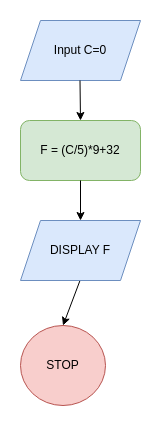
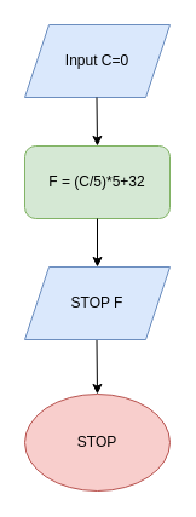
  <mxCell id="0" />
  <mxCell id="1" parent="0" />
- <mxCell id="2" value="STOP" style="ellipse;whiteSpace=wrap;html=1;fillColor=#f8cecc;strokeColor=#b85450;" parent="1" vertex="1"><mxGeometry x="20" y="325" width="85" height="80" as="geometry" /></mxCell>
+ <mxCell id="2" value="STOP" style="ellipse;whiteSpace=wrap;html=1;fillColor=#f8cecc;strokeColor=#b85450;" parent="1" vertex="1"><mxGeometry x="20" y="325" width="120" height="80" as="geometry" /></mxCell>
  <mxCell id="3" value="Input C=0" style="shape=parallelogram;perimeter=parallelogramPerimeter;whiteSpace=wrap;html=1;fixedSize=1;fillColor=#dae8fc;strokeColor=#6c8ebf;" parent="1" vertex="1"><mxGeometry x="20" y="20" width="120" height="60" as="geometry" /></mxCell>
- <mxCell id="4" value="F = (C/5)*9+32" style="rounded=1;whiteSpace=wrap;html=1;fillColor=#d5e8d4;strokeColor=#82b366;" parent="1" vertex="1"><mxGeometry x="20" y="120" width="120" height="60" as="geometry" /></mxCell>
+ <mxCell id="4" value="F = (C/5)*5+32" style="rounded=1;whiteSpace=wrap;html=1;fillColor=#d5e8d4;strokeColor=#82b366;" parent="1" vertex="1"><mxGeometry x="20" y="120" width="120" height="60" as="geometry" /></mxCell>
  <mxCell id="5" value="" style="endArrow=classic;html=1;rounded=0;exitX=0.5;exitY=1;exitDx=0;exitDy=0;" parent="1" edge="1"><mxGeometry width="50" height="50" relative="1" as="geometry"><mxPoint x="79.5" y="80" as="sourcePoint" /><mxPoint x="80" y="120" as="targetPoint" /><Array as="points" /></mxGeometry></mxCell>
  <mxCell id="6" value="" style="endArrow=classic;html=1;rounded=0;exitX=0.5;exitY=1;exitDx=0;exitDy=0;entryX=0.5;entryY=0;entryDx=0;entryDy=0;" parent="1" source="4" target="8" edge="1"><mxGeometry width="50" height="50" relative="1" as="geometry"><mxPoint x="140" y="190" as="sourcePoint" /><mxPoint x="300" y="220" as="targetPoint" /><Array as="points" /></mxGeometry></mxCell>
  <mxCell id="7" value="" style="endArrow=classic;html=1;rounded=0;entryX=0.5;entryY=0;entryDx=0;entryDy=0;exitX=0.5;exitY=1;exitDx=0;exitDy=0;" parent="1" target="2" edge="1"><mxGeometry width="50" height="50" relative="1" as="geometry"><mxPoint x="79.5" y="280" as="sourcePoint" /><mxPoint x="79.5" y="340" as="targetPoint" /><Array as="points" /></mxGeometry></mxCell>
- <mxCell id="8" value="DISPLAY F" style="shape=parallelogram;perimeter=parallelogramPerimeter;whiteSpace=wrap;html=1;fixedSize=1;fillColor=#dae8fc;strokeColor=#6c8ebf;" parent="1" vertex="1"><mxGeometry x="20" y="220" width="120" height="60" as="geometry" /></mxCell>
+ <mxCell id="8" value="STOP F" style="shape=parallelogram;perimeter=parallelogramPerimeter;whiteSpace=wrap;html=1;fixedSize=1;fillColor=#dae8fc;strokeColor=#6c8ebf;" parent="1" vertex="1"><mxGeometry x="20" y="220" width="120" height="60" as="geometry" /></mxCell>
